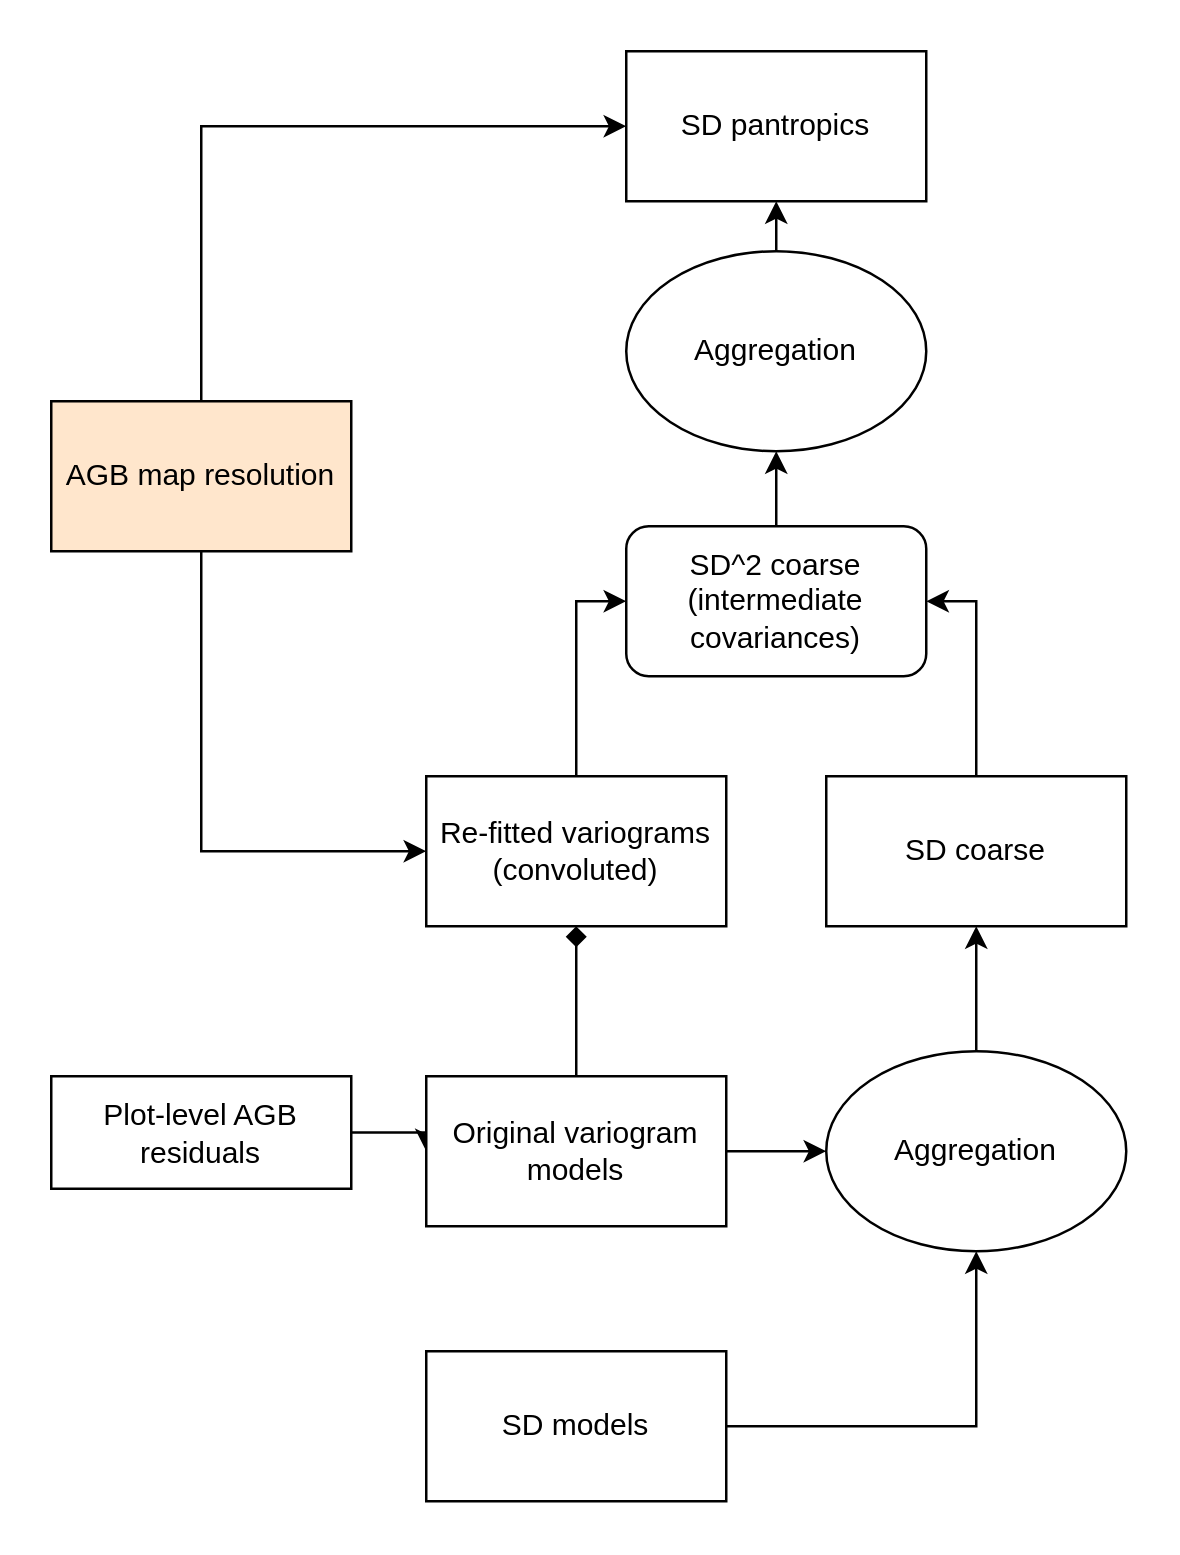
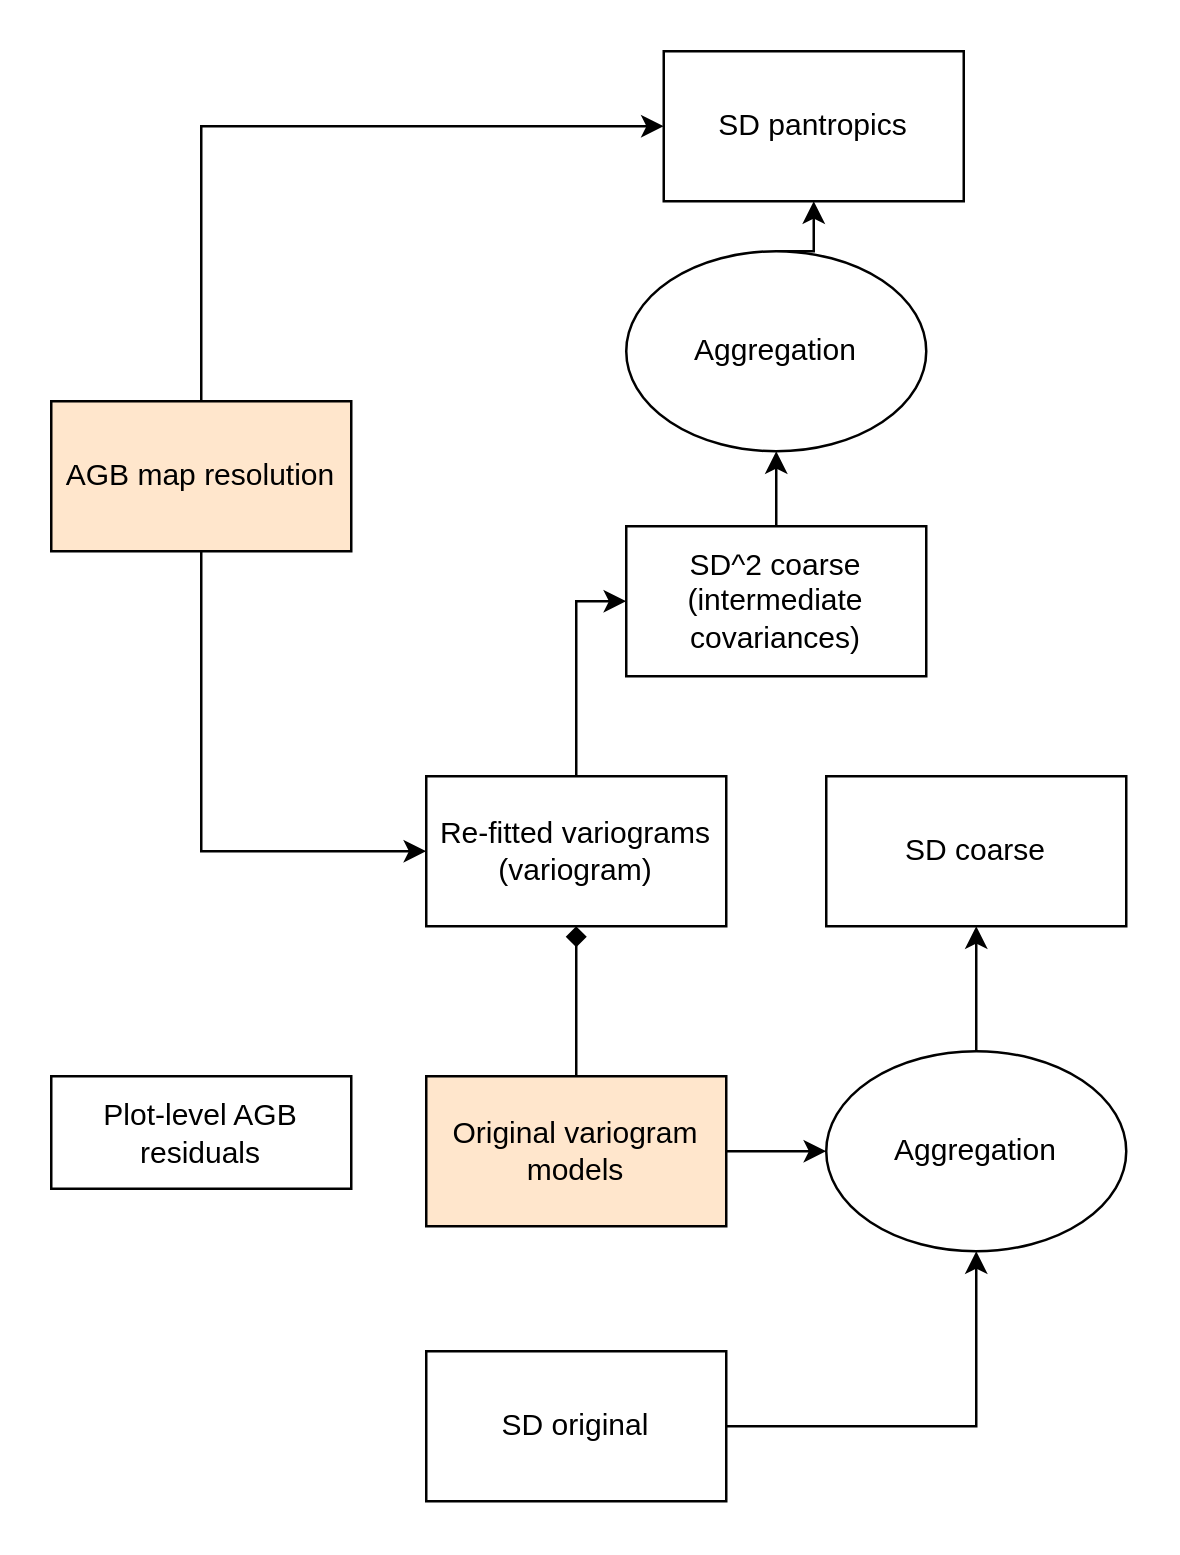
  <mxCell id="0" />
  <mxCell id="1" parent="0" />
- <mxCell id="2" style="edgeStyle=orthogonalEdgeStyle;rounded=0;orthogonalLoop=1;jettySize=auto;html=1;exitX=1;exitY=0.5;exitDx=0;exitDy=0;entryX=0;entryY=0.5;entryDx=0;entryDy=0;" parent="1" source="3" target="6" edge="1"><mxGeometry relative="1" as="geometry" /></mxCell>
  <mxCell id="3" value="Plot-level AGB residuals" style="rounded=0;whiteSpace=wrap;html=1;" parent="1" vertex="1"><mxGeometry x="20" y="430" width="120" height="45" as="geometry" /></mxCell>
  <mxCell id="4" style="edgeStyle=orthogonalEdgeStyle;rounded=0;orthogonalLoop=1;jettySize=auto;html=1;exitX=1;exitY=0.5;exitDx=0;exitDy=0;entryX=0;entryY=0.5;entryDx=0;entryDy=0;" parent="1" source="6" target="8" edge="1"><mxGeometry relative="1" as="geometry" /></mxCell>
  <mxCell id="5" style="edgeStyle=orthogonalEdgeStyle;rounded=0;orthogonalLoop=1;jettySize=auto;html=1;exitX=0.5;exitY=0;exitDx=0;exitDy=0;entryX=0.5;entryY=1;entryDx=0;entryDy=0;endArrow=diamond;" parent="1" source="6" target="12" edge="1"><mxGeometry relative="1" as="geometry" /></mxCell>
- <mxCell id="6" value="Original variogram models" style="rounded=0;whiteSpace=wrap;html=1;" parent="1" vertex="1"><mxGeometry x="170" y="430" width="120" height="60" as="geometry" /></mxCell>
+ <mxCell id="6" value="Original variogram models" style="rounded=0;whiteSpace=wrap;html=1;fillColor=#ffe6cc;" parent="1" vertex="1"><mxGeometry x="170" y="430" width="120" height="60" as="geometry" /></mxCell>
  <mxCell id="7" style="edgeStyle=orthogonalEdgeStyle;rounded=0;orthogonalLoop=1;jettySize=auto;html=1;exitX=0.5;exitY=0;exitDx=0;exitDy=0;entryX=0.5;entryY=1;entryDx=0;entryDy=0;" parent="1" source="8" target="10" edge="1"><mxGeometry relative="1" as="geometry" /></mxCell>
  <mxCell id="8" value="Aggregation" style="ellipse;whiteSpace=wrap;html=1;" parent="1" vertex="1"><mxGeometry x="330" y="420" width="120" height="80" as="geometry" /></mxCell>
- <mxCell id="9" style="edgeStyle=orthogonalEdgeStyle;rounded=0;orthogonalLoop=1;jettySize=auto;html=1;exitX=0.5;exitY=0;exitDx=0;exitDy=0;entryX=1;entryY=0.5;entryDx=0;entryDy=0;" parent="1" source="10" target="19" edge="1"><mxGeometry relative="1" as="geometry" /></mxCell>
  <mxCell id="10" value="SD coarse" style="rounded=0;whiteSpace=wrap;html=1;" parent="1" vertex="1"><mxGeometry x="330" y="310" width="120" height="60" as="geometry" /></mxCell>
  <mxCell id="11" style="edgeStyle=orthogonalEdgeStyle;rounded=0;orthogonalLoop=1;jettySize=auto;html=1;exitX=0.5;exitY=0;exitDx=0;exitDy=0;entryX=0;entryY=0.5;entryDx=0;entryDy=0;" parent="1" source="12" target="19" edge="1"><mxGeometry relative="1" as="geometry" /></mxCell>
- <mxCell id="12" value="Re-fitted variograms (convoluted)" style="rounded=0;whiteSpace=wrap;html=1;" parent="1" vertex="1"><mxGeometry x="170" y="310" width="120" height="60" as="geometry" /></mxCell>
+ <mxCell id="12" value="Re-fitted variograms (variogram)" style="rounded=0;whiteSpace=wrap;html=1;" parent="1" vertex="1"><mxGeometry x="170" y="310" width="120" height="60" as="geometry" /></mxCell>
  <mxCell id="13" style="edgeStyle=orthogonalEdgeStyle;rounded=0;orthogonalLoop=1;jettySize=auto;html=1;exitX=1;exitY=0.5;exitDx=0;exitDy=0;entryX=0.5;entryY=1;entryDx=0;entryDy=0;" parent="1" source="14" target="8" edge="1"><mxGeometry relative="1" as="geometry" /></mxCell>
- <mxCell id="14" value="SD models" style="rounded=0;whiteSpace=wrap;html=1;" parent="1" vertex="1"><mxGeometry x="170" y="540" width="120" height="60" as="geometry" /></mxCell>
+ <mxCell id="14" value="SD original" style="rounded=0;whiteSpace=wrap;html=1;" parent="1" vertex="1"><mxGeometry x="170" y="540" width="120" height="60" as="geometry" /></mxCell>
  <mxCell id="15" style="edgeStyle=orthogonalEdgeStyle;rounded=0;orthogonalLoop=1;jettySize=auto;html=1;exitX=0.5;exitY=0;exitDx=0;exitDy=0;entryX=0.5;entryY=1;entryDx=0;entryDy=0;" parent="1" source="16" target="17" edge="1"><mxGeometry relative="1" as="geometry" /></mxCell>
  <mxCell id="16" value="Aggregation" style="ellipse;whiteSpace=wrap;html=1;" parent="1" vertex="1"><mxGeometry x="250" y="100" width="120" height="80" as="geometry" /></mxCell>
- <mxCell id="17" value="SD pantropics" style="rounded=0;whiteSpace=wrap;html=1;" parent="1" vertex="1"><mxGeometry x="250" y="20" width="120" height="60" as="geometry" /></mxCell>
+ <mxCell id="17" value="SD pantropics" style="rounded=0;whiteSpace=wrap;html=1;" parent="1" vertex="1"><mxGeometry x="265" y="20" width="120" height="60" as="geometry" /></mxCell>
  <mxCell id="18" style="edgeStyle=orthogonalEdgeStyle;rounded=0;orthogonalLoop=1;jettySize=auto;html=1;exitX=0.5;exitY=0;exitDx=0;exitDy=0;entryX=0.5;entryY=1;entryDx=0;entryDy=0;" parent="1" source="19" target="16" edge="1"><mxGeometry relative="1" as="geometry" /></mxCell>
- <mxCell id="19" value="SD^2 coarse&lt;br&gt;(intermediate covariances)" style="whiteSpace=wrap;html=1;rounded=1;" parent="1" vertex="1"><mxGeometry x="250" y="210" width="120" height="60" as="geometry" /></mxCell>
+ <mxCell id="19" value="SD^2 coarse&lt;br&gt;(intermediate covariances)" style="rounded=0;whiteSpace=wrap;html=1;" parent="1" vertex="1"><mxGeometry x="250" y="210" width="120" height="60" as="geometry" /></mxCell>
  <mxCell id="20" style="edgeStyle=orthogonalEdgeStyle;rounded=0;orthogonalLoop=1;jettySize=auto;html=1;exitX=0.5;exitY=1;exitDx=0;exitDy=0;entryX=0;entryY=0.5;entryDx=0;entryDy=0;" edge="1" parent="1" source="22" target="12"><mxGeometry relative="1" as="geometry" /></mxCell>
  <mxCell id="21" style="edgeStyle=orthogonalEdgeStyle;rounded=0;orthogonalLoop=1;jettySize=auto;html=1;exitX=0.5;exitY=0;exitDx=0;exitDy=0;entryX=0;entryY=0.5;entryDx=0;entryDy=0;" edge="1" parent="1" source="22" target="17"><mxGeometry relative="1" as="geometry" /></mxCell>
  <mxCell id="22" value="AGB map resolution" style="rounded=0;whiteSpace=wrap;html=1;fillColor=#ffe6cc;" vertex="1" parent="1"><mxGeometry x="20" y="160" width="120" height="60" as="geometry" /></mxCell>
